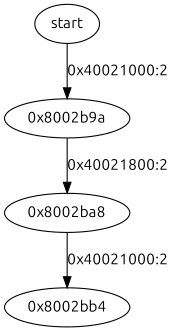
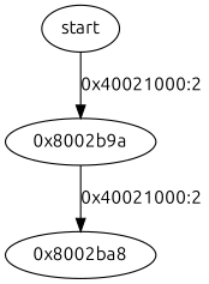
  digraph {
    fontname=Ubuntu
    node [fontname=Ubuntu]
    edge [fontname=Ubuntu]
    start
    "0x8002b9a"
    "0x8002ba8"
-   "0x8002bb4"
    start -> "0x8002b9a" [label="0x40021000:2"]
-   "0x8002b9a" -> "0x8002ba8" [label="0x40021800:2"]
-   "0x8002ba8" -> "0x8002bb4" [label="0x40021000:2"]
+   "0x8002b9a" -> "0x8002ba8" [label="0x40021000:2"]
  }
